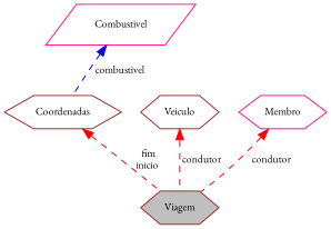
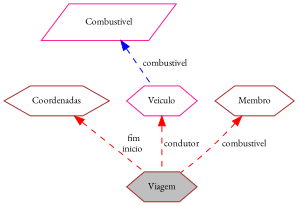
  digraph {
    fontname="EB Garamond"
    node [color=brown fillcolor=white fontname="EB Garamond" fontsize=10 shape=hexagon style=filled]
    edge [color=red dir=back fontname="EB Garamond" fontsize=10 labelfontname=Helvetica labelfontsize=10 style=dashed]
    n1 [fillcolor=grey75 fontcolor=black height=0.2 label=Viagem width=0.4]
    n2 [height=0.2 label=Coordenadas width=0.4]
-   n3 [height=0.2 label=Veiculo width=0.4]
+   n3 [color=deeppink height=0.2 label=Veiculo width=0.4]
    n4 [color=deeppink height=0.2 label=Combustivel shape=parallelogram width=0.4]
-   n5 [color=deeppink height=0.2 label=Membro width=0.4]
+   n5 [height=0.2 label=Membro width=0.4]
    n2 -> n1 [label=" fim\ninicio"]
    n3 -> n1 [label=" condutor"]
-   n4 -> n2 [color=blue label=" combustivel"]
-   n5 -> n1 [label=" condutor"]
+   n4 -> n3 [color=blue label=" combustivel"]
+   n5 -> n1 [label=" combustivel"]
  }
